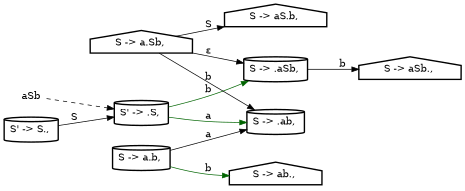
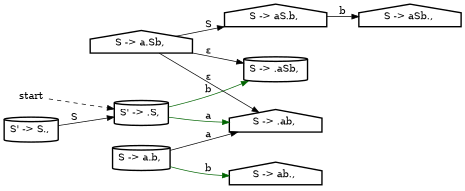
  digraph {
    rankdir=LR
    node [shape=cylinder style=bold]
    edge [color=black labeldistance=2]
-   start [height=0 shape=plaintext width=0 label=aSb style=""]
+   start [height=0 shape=plaintext width=0 style=""]
    n2 [label="S' -> .S, "]
    n3 [label="S -> .aSb, "]
-   n4 [label="S -> .ab, "]
+   n4 [label="S -> .ab, " shape=house]
    n5 [label="S' -> S., "]
    n6 [label="S -> a.Sb, " shape=house]
    n7 [label="S -> aS.b, " shape=house]
    n8 [label="S -> aSb., " shape=house]
    n9 [label="S -> a.b, "]
    n10 [label="S -> ab., " shape=house]
    start -> n2 [style=dashed labeldistance=""]
    n2 -> n3 [color=darkgreen label=b]
    n2 -> n4 [color=darkgreen label=a]
    n5 -> n2 [label=S]
    n6 -> n3 [label="ε"]
-   n6 -> n4 [label=b]
+   n6 -> n4 [label="ε"]
    n6 -> n7 [label=S]
-   n3 -> n8 [label=b]
+   n7 -> n8 [label=b]
    n9 -> n4 [label=a]
    n9 -> n10 [color=darkgreen label=b]
  }
